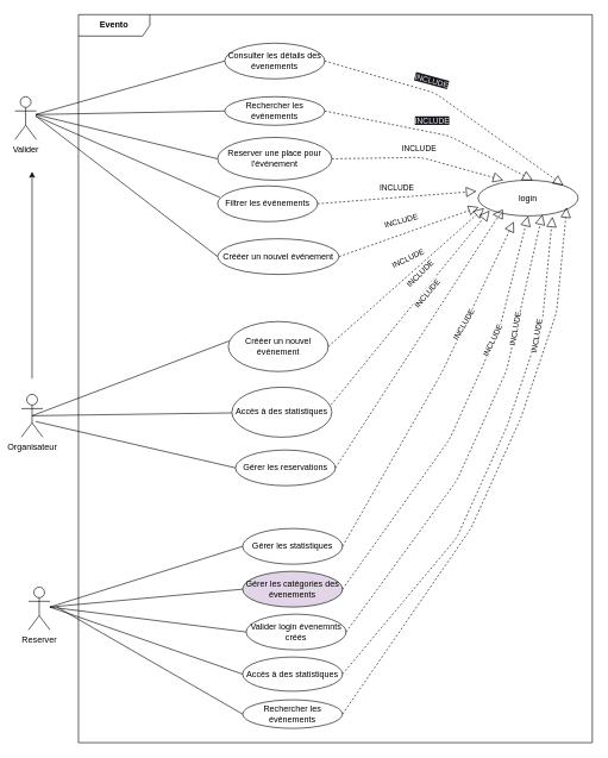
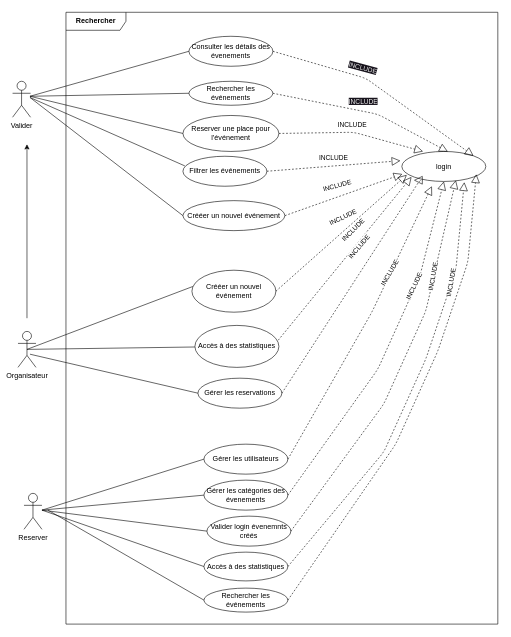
  <mxCell id="0" />
  <mxCell id="1" parent="0" />
  <mxCell id="2" value="Consulter les détails des évenements" style="ellipse;whiteSpace=wrap;html=1;" parent="1" vertex="1"><mxGeometry x="314" y="60" width="140" height="50" as="geometry" /></mxCell>
  <mxCell id="3" value="Gérer les reservations" style="ellipse;whiteSpace=wrap;html=1;" parent="1" vertex="1"><mxGeometry x="329" y="630" width="140" height="50" as="geometry" /></mxCell>
  <mxCell id="4" value="Filtrer les événements" style="ellipse;whiteSpace=wrap;html=1;" parent="1" vertex="1"><mxGeometry x="304" y="260" width="140" height="50" as="geometry" /></mxCell>
  <mxCell id="5" value="login" style="ellipse;whiteSpace=wrap;html=1;" parent="1" vertex="1"><mxGeometry x="669" y="252" width="140" height="50" as="geometry" /></mxCell>
  <mxCell id="6" value="Valider" style="shape=umlActor;verticalLabelPosition=bottom;verticalAlign=top;html=1;" parent="1" vertex="1"><mxGeometry x="20" y="135" width="30" height="60" as="geometry" /></mxCell>
  <mxCell id="7" value="Rechercher les événements" style="ellipse;whiteSpace=wrap;html=1;" parent="1" vertex="1"><mxGeometry x="314" y="135" width="140" height="40" as="geometry" /></mxCell>
  <mxCell id="8" value="Reserver une place pour l'événement" style="ellipse;whiteSpace=wrap;html=1;" parent="1" vertex="1"><mxGeometry x="304" y="192" width="160" height="60" as="geometry" /></mxCell>
  <mxCell id="9" value="Crééer un nouvel événement" style="ellipse;whiteSpace=wrap;html=1;" parent="1" vertex="1"><mxGeometry x="304" y="334" width="170" height="50" as="geometry" /></mxCell>
  <mxCell id="10" value="Organisateur" style="shape=umlActor;verticalLabelPosition=bottom;verticalAlign=top;html=1;" parent="1" vertex="1"><mxGeometry x="29" y="552" width="30" height="60" as="geometry" /></mxCell>
  <mxCell id="11" value="Crééer un nouvel événement" style="ellipse;whiteSpace=wrap;html=1;" parent="1" vertex="1"><mxGeometry x="319" y="450" width="140" height="70" as="geometry" /></mxCell>
  <mxCell id="12" value="Accès à des statistiques" style="ellipse;whiteSpace=wrap;html=1;" parent="1" vertex="1"><mxGeometry x="324" y="542" width="140" height="70" as="geometry" /></mxCell>
  <mxCell id="13" value="" style="endArrow=none;html=1;exitX=0.5;exitY=0.5;exitDx=0;exitDy=0;exitPerimeter=0;entryX=0.01;entryY=0.388;entryDx=0;entryDy=0;entryPerimeter=0;" parent="1" source="10" target="11" edge="1"><mxGeometry width="50" height="50" relative="1" as="geometry"><mxPoint x="89" y="612" as="sourcePoint" /><mxPoint x="139" y="562" as="targetPoint" /></mxGeometry></mxCell>
  <mxCell id="14" value="" style="endArrow=none;html=1;exitX=0.5;exitY=0.5;exitDx=0;exitDy=0;exitPerimeter=0;" parent="1" source="10" target="12" edge="1"><mxGeometry width="50" height="50" relative="1" as="geometry"><mxPoint x="54" y="792" as="sourcePoint" /><mxPoint x="355.4" y="699.16" as="targetPoint" /></mxGeometry></mxCell>
  <mxCell id="15" value="" style="endArrow=none;html=1;entryX=0.023;entryY=0.322;entryDx=0;entryDy=0;entryPerimeter=0;" parent="1" target="4" edge="1"><mxGeometry width="50" height="50" relative="1" as="geometry"><mxPoint x="49" y="162" as="sourcePoint" /><mxPoint x="309" y="261" as="targetPoint" /></mxGeometry></mxCell>
  <mxCell id="16" value="" style="endArrow=none;html=1;entryX=0;entryY=0.5;entryDx=0;entryDy=0;" parent="1" target="9" edge="1"><mxGeometry width="50" height="50" relative="1" as="geometry"><mxPoint x="49" y="162" as="sourcePoint" /><mxPoint x="346.309" y="438.123" as="targetPoint" /><Array as="points" /></mxGeometry></mxCell>
  <mxCell id="17" value="" style="endArrow=none;html=1;entryX=0;entryY=0.5;entryDx=0;entryDy=0;" parent="1" target="8" edge="1"><mxGeometry width="50" height="50" relative="1" as="geometry"><mxPoint x="49" y="160" as="sourcePoint" /><mxPoint x="339" y="102" as="targetPoint" /></mxGeometry></mxCell>
  <mxCell id="18" value="" style="endArrow=none;html=1;entryX=0;entryY=0.5;entryDx=0;entryDy=0;" parent="1" target="3" edge="1"><mxGeometry width="50" height="50" relative="1" as="geometry"><mxPoint x="49" y="590" as="sourcePoint" /><mxPoint x="344.644" y="-183.165" as="targetPoint" /></mxGeometry></mxCell>
  <mxCell id="19" value="" style="endArrow=block;dashed=1;endFill=0;endSize=12;html=1;exitX=1;exitY=0.5;exitDx=0;exitDy=0;" parent="1" source="3" edge="1"><mxGeometry width="160" relative="1" as="geometry"><mxPoint x="479" y="-188" as="sourcePoint" /><mxPoint x="689" y="300" as="targetPoint" /><Array as="points"><mxPoint x="699" y="300" /></Array></mxGeometry></mxCell>
  <mxCell id="20" value="" style="endArrow=block;dashed=1;endFill=0;endSize=12;html=1;exitX=1;exitY=0.5;exitDx=0;exitDy=0;" parent="1" source="8" edge="1"><mxGeometry width="160" relative="1" as="geometry"><mxPoint x="484" y="137.6" as="sourcePoint" /><mxPoint x="704.33" y="252.002" as="targetPoint" /><Array as="points"><mxPoint x="589" y="220" /></Array></mxGeometry></mxCell>
  <mxCell id="21" value="" style="endArrow=block;dashed=1;endFill=0;endSize=12;html=1;exitX=1;exitY=0.5;exitDx=0;exitDy=0;entryX=-0.017;entryY=0.309;entryDx=0;entryDy=0;entryPerimeter=0;" parent="1" source="4" target="5" edge="1"><mxGeometry width="160" relative="1" as="geometry"><mxPoint x="449" y="261" as="sourcePoint" /><mxPoint x="662.92" y="295.75" as="targetPoint" /></mxGeometry></mxCell>
  <mxCell id="22" value="" style="endArrow=block;dashed=1;endFill=0;endSize=12;html=1;entryX=0.006;entryY=0.754;entryDx=0;entryDy=0;entryPerimeter=0;exitX=1;exitY=0.5;exitDx=0;exitDy=0;" parent="1" source="9" target="5" edge="1"><mxGeometry width="160" relative="1" as="geometry"><mxPoint x="489" y="255" as="sourcePoint" /><mxPoint x="679.503" y="304.678" as="targetPoint" /></mxGeometry></mxCell>
  <mxCell id="23" value="" style="endArrow=block;dashed=1;endFill=0;endSize=12;html=1;exitX=1;exitY=0.5;exitDx=0;exitDy=0;entryX=0.059;entryY=0.781;entryDx=0;entryDy=0;entryPerimeter=0;" parent="1" source="11" target="5" edge="1"><mxGeometry width="160" relative="1" as="geometry"><mxPoint x="484" y="567" as="sourcePoint" /><mxPoint x="729" y="312" as="targetPoint" /></mxGeometry></mxCell>
  <mxCell id="24" value="" style="endArrow=block;dashed=1;endFill=0;endSize=12;html=1;exitX=0.992;exitY=0.353;exitDx=0;exitDy=0;exitPerimeter=0;entryX=0.115;entryY=0.85;entryDx=0;entryDy=0;entryPerimeter=0;" parent="1" source="12" target="5" edge="1"><mxGeometry width="160" relative="1" as="geometry"><mxPoint x="494" y="707" as="sourcePoint" /><mxPoint x="758.96" y="302" as="targetPoint" /></mxGeometry></mxCell>
  <mxCell id="25" value="" style="endArrow=classic;html=1;" parent="1" edge="1"><mxGeometry width="50" height="50" relative="1" as="geometry"><mxPoint x="44" y="530" as="sourcePoint" /><mxPoint x="44" y="240" as="targetPoint" /></mxGeometry></mxCell>
- <mxCell id="26" value="Evento" style="shape=umlFrame;whiteSpace=wrap;html=1;width=100;height=30;fontStyle=1" parent="1" vertex="1"><mxGeometry x="109" y="20" width="720" height="1020" as="geometry" /></mxCell>
+ <mxCell id="26" value="Rechercher" style="shape=umlFrame;whiteSpace=wrap;html=1;width=100;height=30;fontStyle=1" parent="1" vertex="1"><mxGeometry x="109" y="20" width="720" height="1020" as="geometry" /></mxCell>
  <mxCell id="27" value="Reserver" style="shape=umlActor;verticalLabelPosition=bottom;verticalAlign=top;html=1;" parent="1" vertex="1"><mxGeometry x="39" y="822" width="30" height="60" as="geometry" /></mxCell>
  <mxCell id="28" value="Valider login évenemnts créés" style="ellipse;whiteSpace=wrap;html=1;" parent="1" vertex="1"><mxGeometry x="344" y="860" width="140" height="50" as="geometry" /></mxCell>
- <mxCell id="29" value="Gérer les statistiques" style="ellipse;whiteSpace=wrap;html=1;" parent="1" vertex="1"><mxGeometry x="339" y="740" width="140" height="50" as="geometry" /></mxCell>
- <mxCell id="30" value="Gérer les catégories des évenements" style="ellipse;whiteSpace=wrap;html=1;fillColor=#e1d5e7;" parent="1" vertex="1"><mxGeometry x="339" y="800" width="140" height="50" as="geometry" /></mxCell>
+ <mxCell id="29" value="Gérer les utilisateurs" style="ellipse;whiteSpace=wrap;html=1;" parent="1" vertex="1"><mxGeometry x="339" y="740" width="140" height="50" as="geometry" /></mxCell>
+ <mxCell id="30" value="Gérer les catégories des évenements" style="ellipse;whiteSpace=wrap;html=1;" parent="1" vertex="1"><mxGeometry x="339" y="800" width="140" height="50" as="geometry" /></mxCell>
  <mxCell id="31" value="Accès à des statistiques" style="ellipse;whiteSpace=wrap;html=1;" parent="1" vertex="1"><mxGeometry x="339" y="920" width="140" height="48" as="geometry" /></mxCell>
  <mxCell id="32" value="" style="endArrow=none;html=1;entryX=0;entryY=0.5;entryDx=0;entryDy=0;" parent="1" target="29" edge="1"><mxGeometry width="50" height="50" relative="1" as="geometry"><mxPoint x="69" y="850" as="sourcePoint" /><mxPoint x="355.4" y="682" as="targetPoint" /></mxGeometry></mxCell>
  <mxCell id="33" value="" style="endArrow=none;html=1;entryX=0;entryY=0.5;entryDx=0;entryDy=0;" parent="1" target="30" edge="1"><mxGeometry width="50" height="50" relative="1" as="geometry"><mxPoint x="69" y="850" as="sourcePoint" /><mxPoint x="349" y="785" as="targetPoint" /></mxGeometry></mxCell>
  <mxCell id="34" value="" style="endArrow=none;html=1;entryX=0;entryY=0.5;entryDx=0;entryDy=0;" parent="1" target="28" edge="1"><mxGeometry width="50" height="50" relative="1" as="geometry"><mxPoint x="69" y="850" as="sourcePoint" /><mxPoint x="349" y="855" as="targetPoint" /></mxGeometry></mxCell>
  <mxCell id="35" value="" style="endArrow=none;html=1;entryX=0;entryY=0.5;entryDx=0;entryDy=0;" parent="1" target="31" edge="1"><mxGeometry width="50" height="50" relative="1" as="geometry"><mxPoint x="69" y="850" as="sourcePoint" /><mxPoint x="339" y="990" as="targetPoint" /></mxGeometry></mxCell>
  <mxCell id="36" value="" style="endArrow=block;dashed=1;endFill=0;endSize=12;html=1;exitX=1;exitY=0.5;exitDx=0;exitDy=0;" parent="1" source="29" edge="1"><mxGeometry width="160" relative="1" as="geometry"><mxPoint x="479" y="779.5" as="sourcePoint" /><mxPoint x="719" y="310" as="targetPoint" /><Array as="points"><mxPoint x="619" y="520" /></Array></mxGeometry></mxCell>
  <mxCell id="37" value="" style="endArrow=block;dashed=1;endFill=0;endSize=12;html=1;exitX=1;exitY=0.5;exitDx=0;exitDy=0;entryX=0.5;entryY=1;entryDx=0;entryDy=0;" parent="1" target="5" edge="1" source="30"><mxGeometry width="160" relative="1" as="geometry"><mxPoint x="474" y="859.5" as="sourcePoint" /><mxPoint x="714" y="390" as="targetPoint" /><Array as="points"><mxPoint x="629" y="615" /><mxPoint x="699" y="460" /></Array></mxGeometry></mxCell>
  <mxCell id="38" value="" style="endArrow=block;dashed=1;endFill=0;endSize=12;html=1;exitX=1;exitY=0.5;exitDx=0;exitDy=0;entryX=0.643;entryY=0.96;entryDx=0;entryDy=0;entryPerimeter=0;" parent="1" target="5" edge="1" source="28"><mxGeometry width="160" relative="1" as="geometry"><mxPoint x="484" y="917.5" as="sourcePoint" /><mxPoint x="749" y="360" as="targetPoint" /><Array as="points"><mxPoint x="639" y="673" /><mxPoint x="709" y="518" /></Array></mxGeometry></mxCell>
  <mxCell id="39" value="" style="endArrow=block;dashed=1;endFill=0;endSize=12;html=1;exitX=1;exitY=0.5;exitDx=0;exitDy=0;entryX=0.744;entryY=1.025;entryDx=0;entryDy=0;entryPerimeter=0;" parent="1" target="5" edge="1" source="31"><mxGeometry width="160" relative="1" as="geometry"><mxPoint x="484" y="997.5" as="sourcePoint" /><mxPoint x="749" y="440" as="targetPoint" /><Array as="points"><mxPoint x="639" y="753" /><mxPoint x="709" y="598" /><mxPoint x="759" y="450" /></Array></mxGeometry></mxCell>
  <mxCell id="40" value="INCLUDE" style="edgeLabel;html=1;align=center;verticalAlign=middle;resizable=0;points=[];rotation=0;" parent="1" vertex="1" connectable="0"><mxGeometry x="600.001" y="222.002" as="geometry"><mxPoint x="-14.83" y="-15.687" as="offset" /></mxGeometry></mxCell>
  <mxCell id="41" value="INCLUDE" style="edgeLabel;html=1;align=center;verticalAlign=middle;resizable=0;points=[];rotation=-15;" parent="1" vertex="1" connectable="0"><mxGeometry x="579.001" y="320.002" as="geometry"><mxPoint x="-14.83" y="-15.687" as="offset" /></mxGeometry></mxCell>
  <mxCell id="42" value="INCLUDE" style="edgeLabel;html=1;align=center;verticalAlign=middle;resizable=0;points=[];rotation=0;" parent="1" vertex="1" connectable="0"><mxGeometry x="569.001" y="277.002" as="geometry"><mxPoint x="-14.83" y="-15.687" as="offset" /></mxGeometry></mxCell>
  <mxCell id="43" value="INCLUDE" style="edgeLabel;html=1;align=center;verticalAlign=middle;resizable=0;points=[];rotation=-25;" parent="1" vertex="1" connectable="0"><mxGeometry x="590.001" y="370.002" as="geometry"><mxPoint x="-14.83" y="-15.687" as="offset" /></mxGeometry></mxCell>
  <mxCell id="44" value="INCLUDE" style="edgeLabel;html=1;align=center;verticalAlign=middle;resizable=0;points=[];rotation=-45;" parent="1" vertex="1" connectable="0"><mxGeometry x="609.001" y="384.002" as="geometry"><mxPoint x="-14.83" y="-15.687" as="offset" /></mxGeometry></mxCell>
  <mxCell id="45" value="INCLUDE" style="edgeLabel;html=1;align=center;verticalAlign=middle;resizable=0;points=[];rotation=-50;" parent="1" vertex="1" connectable="0"><mxGeometry x="619.001" y="410.002" as="geometry"><mxPoint x="-14.83" y="-15.687" as="offset" /></mxGeometry></mxCell>
  <mxCell id="46" value="INCLUDE" style="edgeLabel;html=1;align=center;verticalAlign=middle;resizable=0;points=[];rotation=-60;" parent="1" vertex="1" connectable="0"><mxGeometry x="669.001" y="450.002" as="geometry"><mxPoint x="-14.83" y="-15.687" as="offset" /></mxGeometry></mxCell>
  <mxCell id="47" value="INCLUDE" style="edgeLabel;html=1;align=center;verticalAlign=middle;resizable=0;points=[];rotation=-65;" parent="1" vertex="1" connectable="0"><mxGeometry x="709.001" y="470.002" as="geometry"><mxPoint x="-14.83" y="-15.687" as="offset" /></mxGeometry></mxCell>
  <mxCell id="48" value="INCLUDE" style="edgeLabel;html=1;align=center;verticalAlign=middle;resizable=0;points=[];rotation=-80;" parent="1" vertex="1" connectable="0"><mxGeometry x="739.001" y="450.002" as="geometry"><mxPoint x="-14.83" y="-15.687" as="offset" /></mxGeometry></mxCell>
  <mxCell id="49" value="INCLUDE" style="edgeLabel;html=1;align=center;verticalAlign=middle;resizable=0;points=[];rotation=-80;" parent="1" vertex="1" connectable="0"><mxGeometry x="769.001" y="460.002" as="geometry"><mxPoint x="-14.83" y="-15.687" as="offset" /></mxGeometry></mxCell>
  <mxCell id="50" value="" style="endArrow=none;html=1;entryX=0;entryY=0.5;entryDx=0;entryDy=0;" parent="1" target="2" edge="1"><mxGeometry width="50" height="50" relative="1" as="geometry"><mxPoint x="49" y="160" as="sourcePoint" /><mxPoint x="339" y="-253" as="targetPoint" /></mxGeometry></mxCell>
  <mxCell id="51" value="" style="endArrow=none;html=1;entryX=0;entryY=0.5;entryDx=0;entryDy=0;" parent="1" target="7" edge="1"><mxGeometry width="50" height="50" relative="1" as="geometry"><mxPoint x="49" y="160" as="sourcePoint" /><mxPoint x="349" y="-110" as="targetPoint" /></mxGeometry></mxCell>
  <mxCell id="52" value="" style="endArrow=block;dashed=1;endFill=0;endSize=12;html=1;exitX=1;exitY=0.5;exitDx=0;exitDy=0;entryX=0.548;entryY=0.007;entryDx=0;entryDy=0;entryPerimeter=0;" parent="1" source="7" target="5" edge="1"><mxGeometry width="160" relative="1" as="geometry"><mxPoint x="474" y="232" as="sourcePoint" /><mxPoint x="714.33" y="262.002" as="targetPoint" /><Array as="points"><mxPoint x="629" y="190" /></Array></mxGeometry></mxCell>
  <mxCell id="53" value="&lt;span style=&quot;color: rgb(240, 240, 240); font-family: Helvetica; font-size: 11px; font-style: normal; font-variant-ligatures: normal; font-variant-caps: normal; font-weight: 400; letter-spacing: normal; orphans: 2; text-align: center; text-indent: 0px; text-transform: none; widows: 2; word-spacing: 0px; -webkit-text-stroke-width: 0px; background-color: rgb(24, 20, 29); text-decoration-thickness: initial; text-decoration-style: initial; text-decoration-color: initial; float: none; display: inline !important;&quot;&gt;INCLUDE&lt;/span&gt;" style="text;whiteSpace=wrap;html=1;" parent="1" vertex="1"><mxGeometry x="579" y="155" width="60" height="20" as="geometry" /></mxCell>
  <mxCell id="54" value="" style="endArrow=block;dashed=1;endFill=0;endSize=12;html=1;exitX=1;exitY=0.5;exitDx=0;exitDy=0;entryX=1;entryY=0;entryDx=0;entryDy=0;" parent="1" source="2" target="5" edge="1"><mxGeometry width="160" relative="1" as="geometry"><mxPoint x="454" y="83" as="sourcePoint" /><mxPoint x="745.72" y="180.35" as="targetPoint" /><Array as="points"><mxPoint x="609" y="130" /></Array></mxGeometry></mxCell>
  <mxCell id="55" value="&lt;span style=&quot;color: rgb(240, 240, 240); font-family: Helvetica; font-size: 11px; font-style: normal; font-variant-ligatures: normal; font-variant-caps: normal; font-weight: 400; letter-spacing: normal; orphans: 2; text-align: center; text-indent: 0px; text-transform: none; widows: 2; word-spacing: 0px; -webkit-text-stroke-width: 0px; background-color: rgb(24, 20, 29); text-decoration-thickness: initial; text-decoration-style: initial; text-decoration-color: initial; float: none; display: inline !important;&quot;&gt;INCLUDE&lt;/span&gt;" style="text;whiteSpace=wrap;html=1;rotation=15;" parent="1" vertex="1"><mxGeometry x="579" y="100" width="60" height="20" as="geometry" /></mxCell>
  <mxCell id="56" value="Rechercher les événements" style="ellipse;whiteSpace=wrap;html=1;" vertex="1" parent="1"><mxGeometry x="339" y="980" width="140" height="40" as="geometry" /></mxCell>
  <mxCell id="57" value="" style="endArrow=block;dashed=1;endFill=0;endSize=12;html=1;exitX=1;exitY=0.5;exitDx=0;exitDy=0;entryX=0.744;entryY=1.025;entryDx=0;entryDy=0;entryPerimeter=0;" edge="1" parent="1" source="56"><mxGeometry width="160" relative="1" as="geometry"><mxPoint x="499" y="930.75" as="sourcePoint" /><mxPoint x="793.16" y="290" as="targetPoint" /><Array as="points"><mxPoint x="659" y="739.75" /><mxPoint x="729" y="584.75" /><mxPoint x="779" y="436.75" /></Array></mxGeometry></mxCell>
  <mxCell id="58" value="" style="endArrow=none;html=1;entryX=0;entryY=0.5;entryDx=0;entryDy=0;" edge="1" parent="1" target="56"><mxGeometry width="50" height="50" relative="1" as="geometry"><mxPoint x="79" y="850" as="sourcePoint" /><mxPoint x="349" y="775" as="targetPoint" /></mxGeometry></mxCell>
